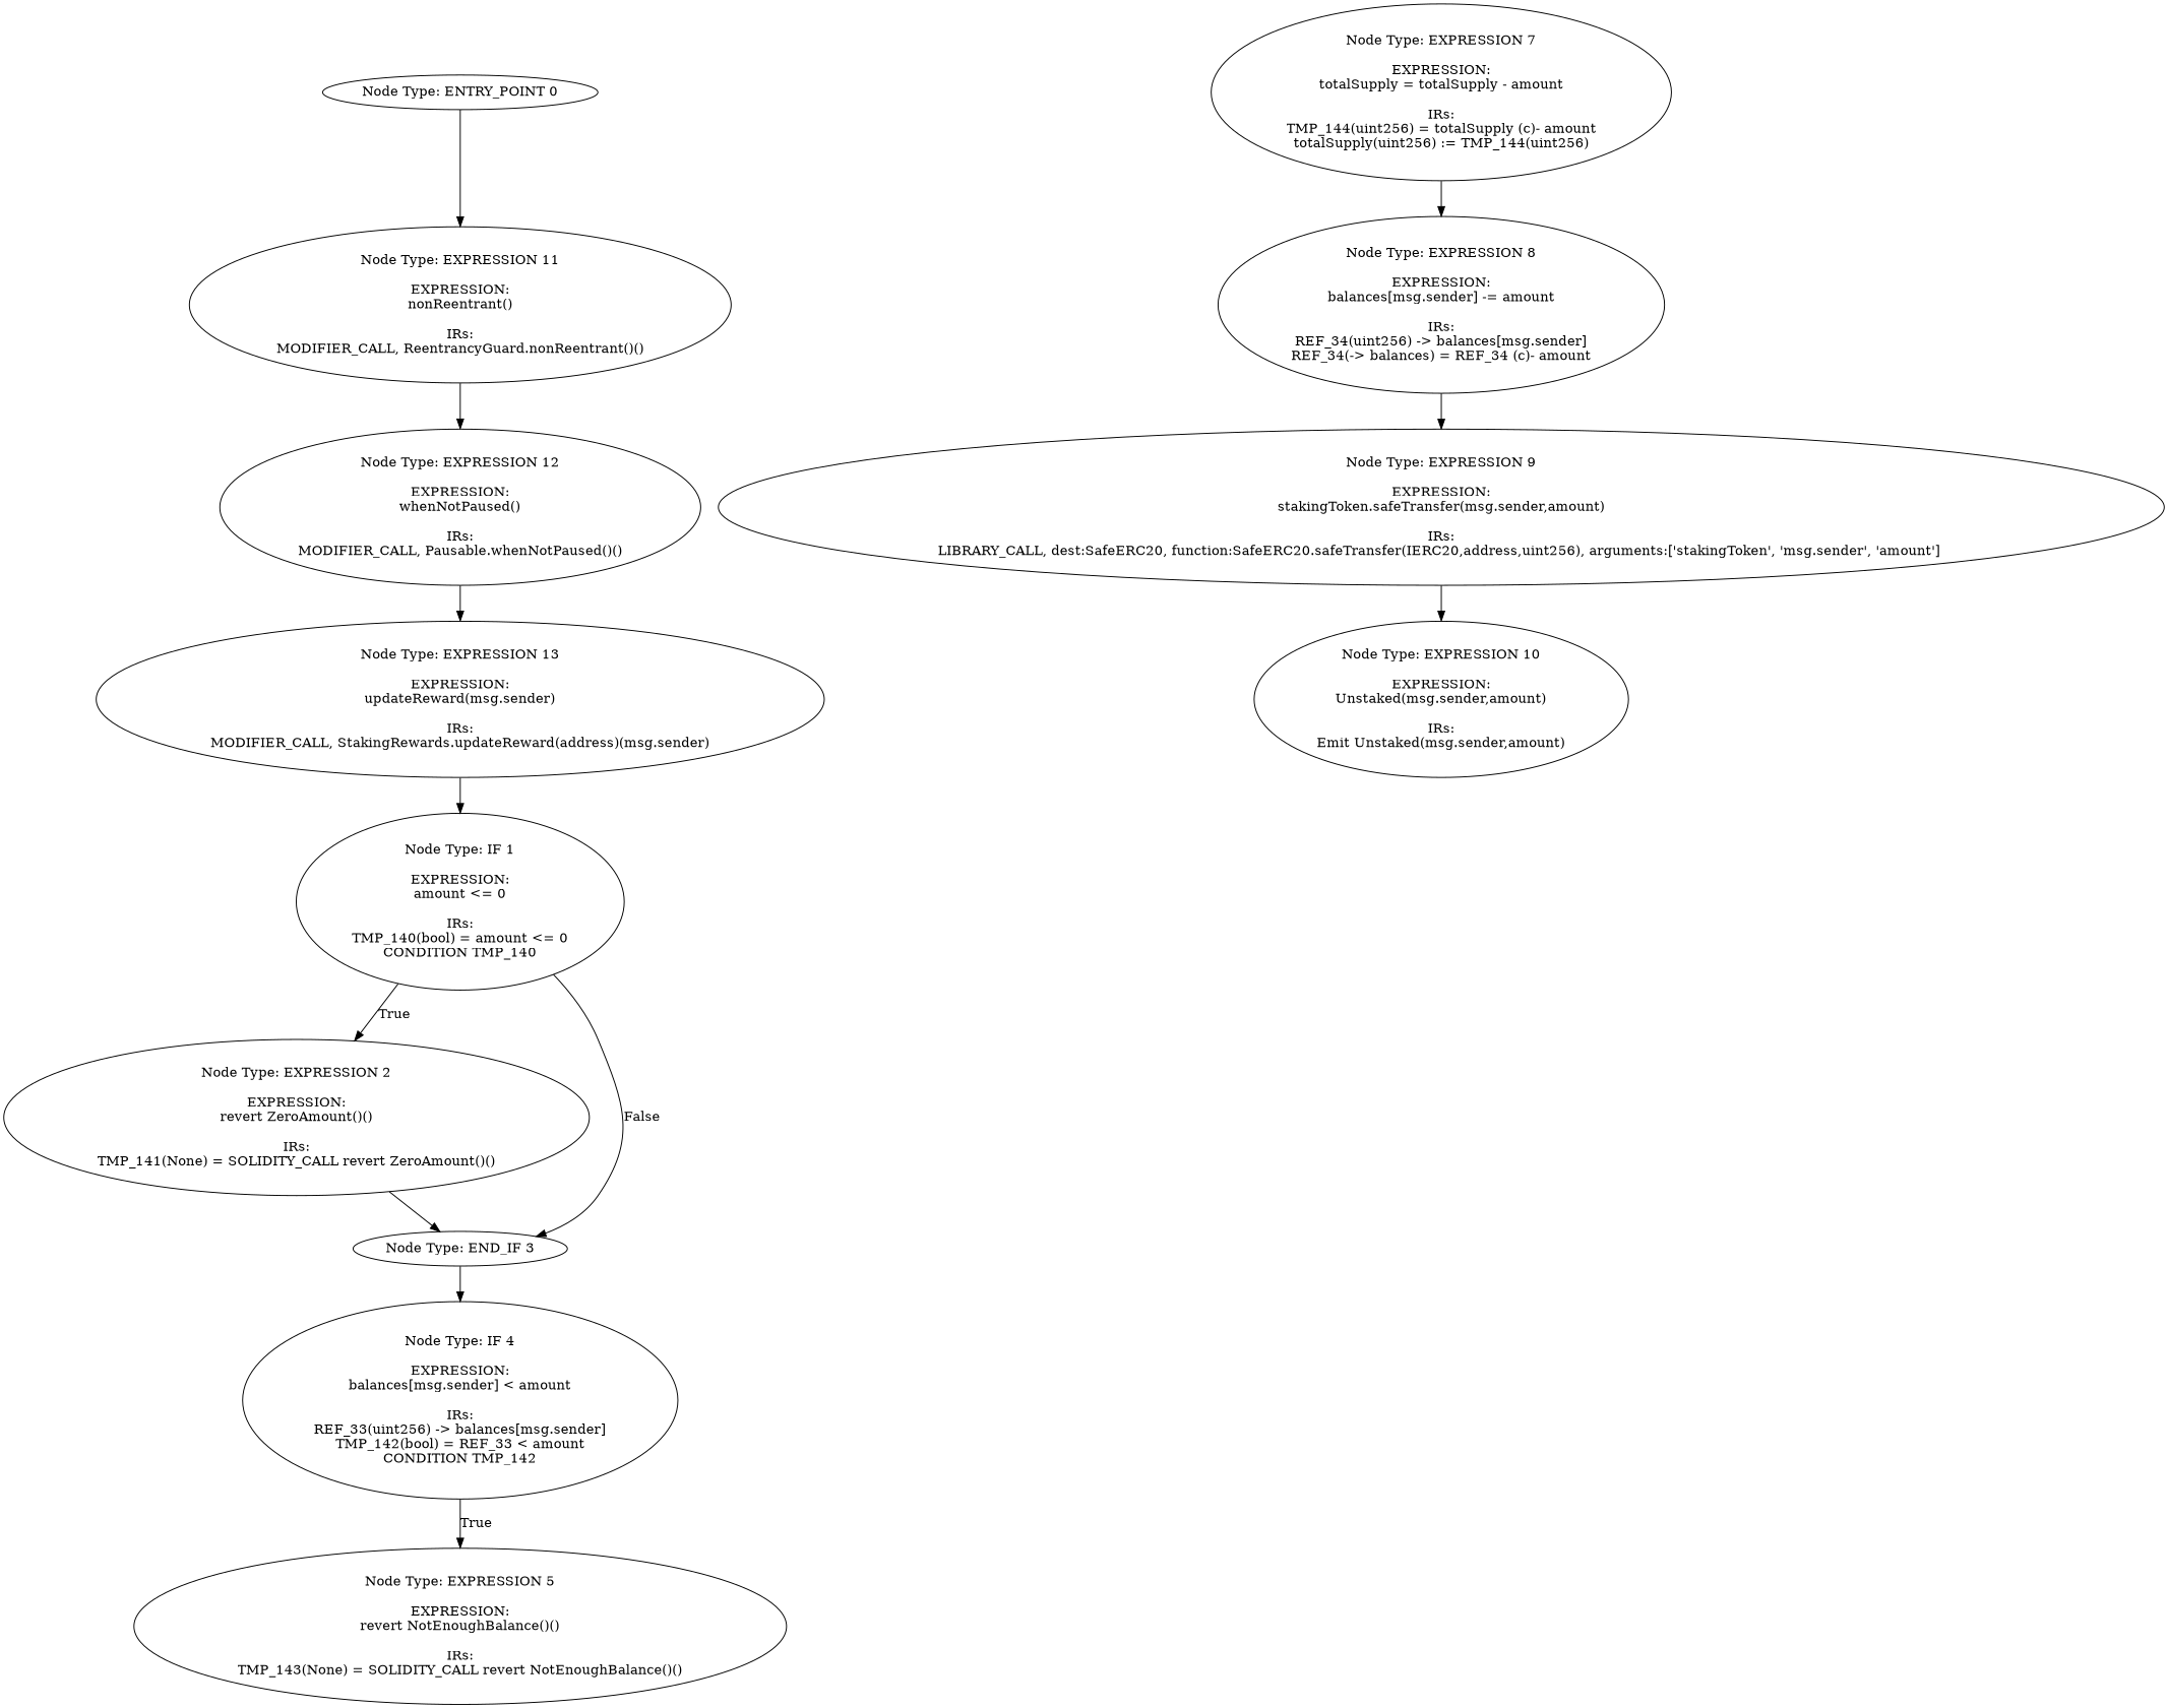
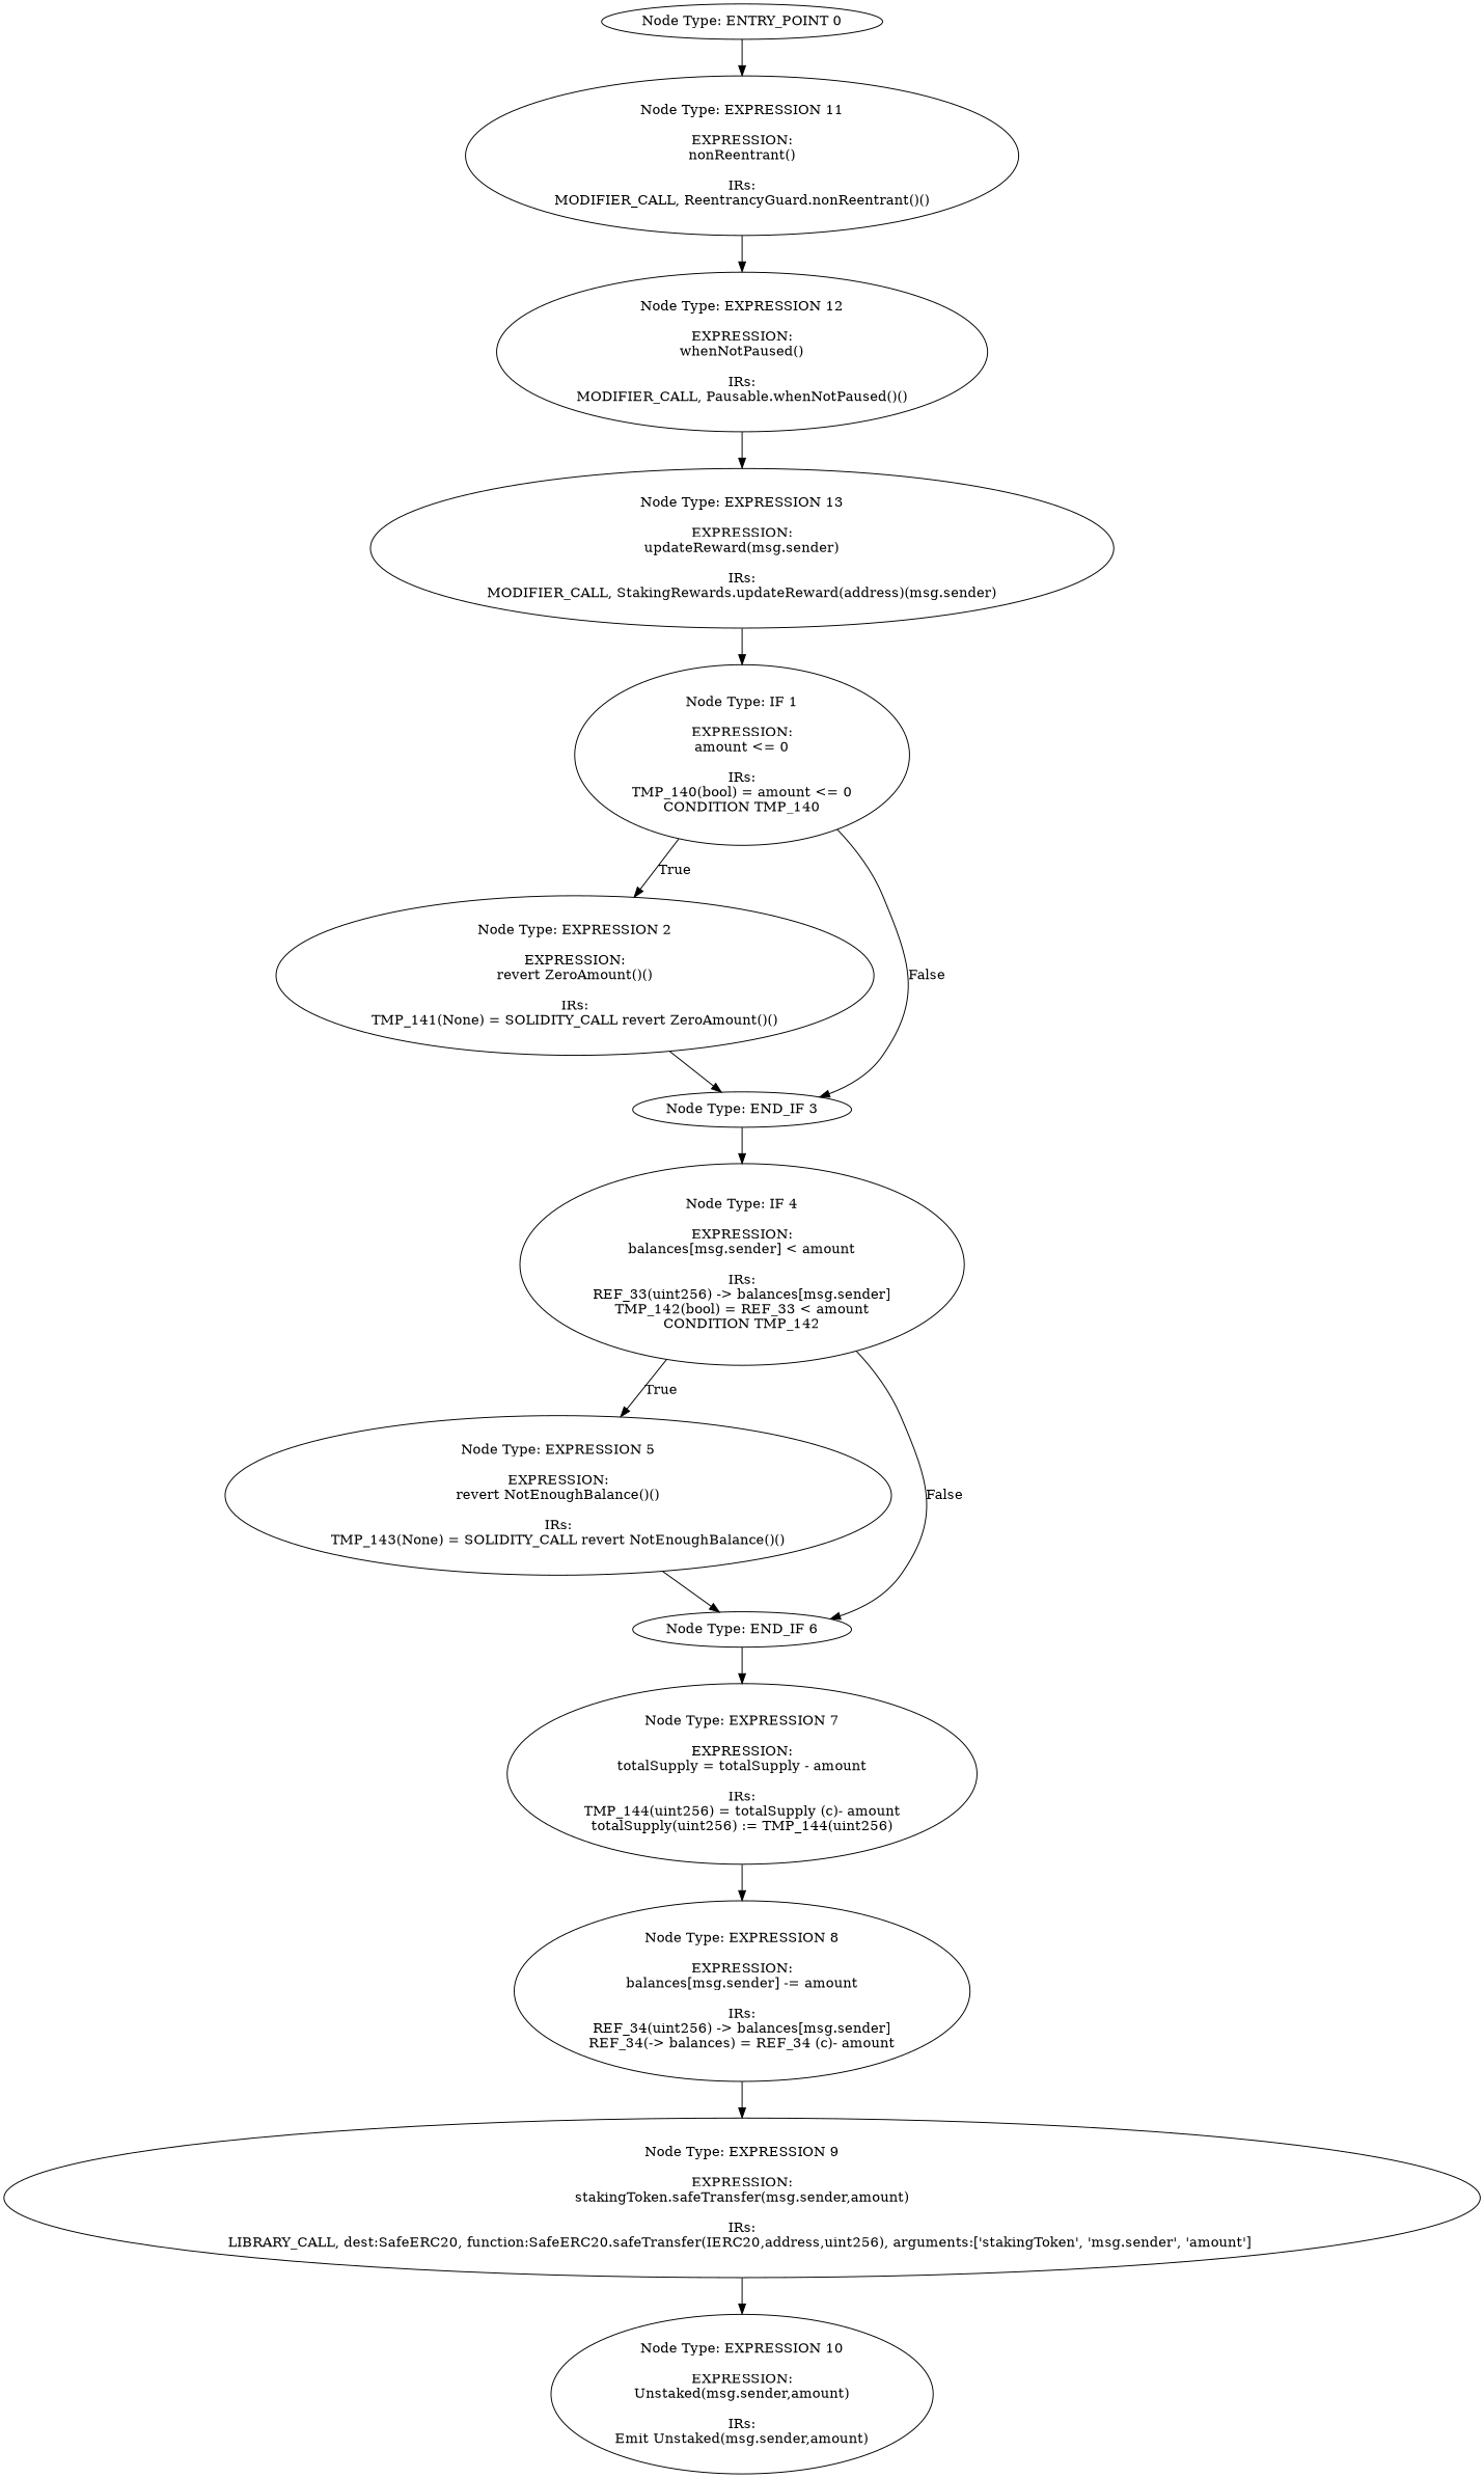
  digraph {
    n1 [label="Node Type: ENTRY_POINT 0\n"]
    n2 [label="Node Type: EXPRESSION 11\n\nEXPRESSION:\nnonReentrant()\n\nIRs:\nMODIFIER_CALL, ReentrancyGuard.nonReentrant()()"]
    n3 [label="Node Type: EXPRESSION 12\n\nEXPRESSION:\nwhenNotPaused()\n\nIRs:\nMODIFIER_CALL, Pausable.whenNotPaused()()"]
    n4 [label="Node Type: IF 1\n\nEXPRESSION:\namount <= 0\n\nIRs:\nTMP_140(bool) = amount <= 0\nCONDITION TMP_140"]
    n5 [label="Node Type: EXPRESSION 2\n\nEXPRESSION:\nrevert ZeroAmount()()\n\nIRs:\nTMP_141(None) = SOLIDITY_CALL revert ZeroAmount()()"]
    n6 [label="Node Type: END_IF 3\n"]
    n7 [label="Node Type: IF 4\n\nEXPRESSION:\nbalances[msg.sender] < amount\n\nIRs:\nREF_33(uint256) -> balances[msg.sender]\nTMP_142(bool) = REF_33 < amount\nCONDITION TMP_142"]
    n8 [label="Node Type: EXPRESSION 5\n\nEXPRESSION:\nrevert NotEnoughBalance()()\n\nIRs:\nTMP_143(None) = SOLIDITY_CALL revert NotEnoughBalance()()"]
+   n9 [label="Node Type: END_IF 6\n"]
    n10 [label="Node Type: EXPRESSION 7\n\nEXPRESSION:\ntotalSupply = totalSupply - amount\n\nIRs:\nTMP_144(uint256) = totalSupply (c)- amount\ntotalSupply(uint256) := TMP_144(uint256)"]
    n11 [label="Node Type: EXPRESSION 8\n\nEXPRESSION:\nbalances[msg.sender] -= amount\n\nIRs:\nREF_34(uint256) -> balances[msg.sender]\nREF_34(-> balances) = REF_34 (c)- amount"]
    n12 [label="Node Type: EXPRESSION 9\n\nEXPRESSION:\nstakingToken.safeTransfer(msg.sender,amount)\n\nIRs:\nLIBRARY_CALL, dest:SafeERC20, function:SafeERC20.safeTransfer(IERC20,address,uint256), arguments:['stakingToken', 'msg.sender', 'amount'] "]
    n13 [label="Node Type: EXPRESSION 10\n\nEXPRESSION:\nUnstaked(msg.sender,amount)\n\nIRs:\nEmit Unstaked(msg.sender,amount)"]
    n14 [label="Node Type: EXPRESSION 13\n\nEXPRESSION:\nupdateReward(msg.sender)\n\nIRs:\nMODIFIER_CALL, StakingRewards.updateReward(address)(msg.sender)"]
    n1 -> n2
    n2 -> n3
    n3 -> n14
    n4 -> n5 [label=True]
    n4 -> n6 [label=False]
    n5 -> n6
    n6 -> n7
    n7 -> n8 [label=True]
+   n7 -> n9 [label=False]
+   n8 -> n9
+   n9 -> n10
    n10 -> n11
    n11 -> n12
    n12 -> n13
    n14 -> n4
  }
